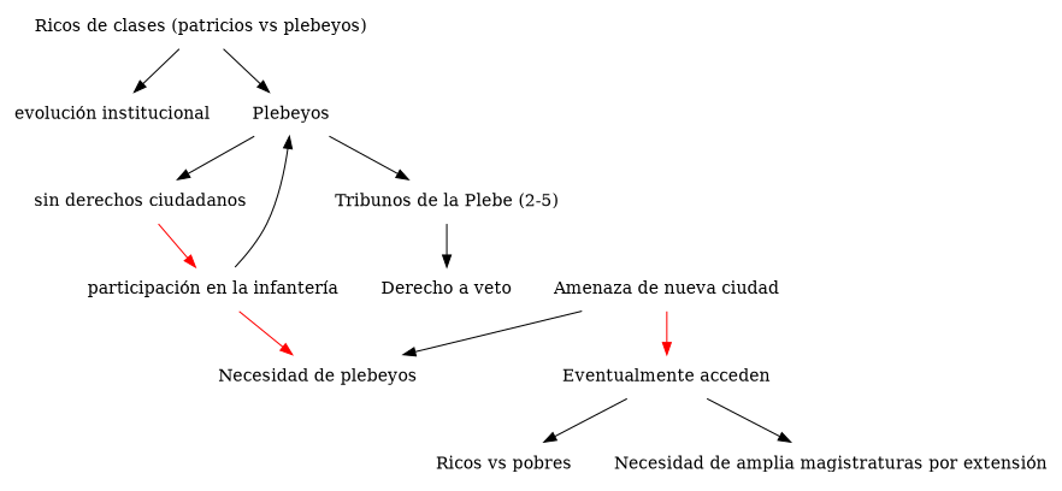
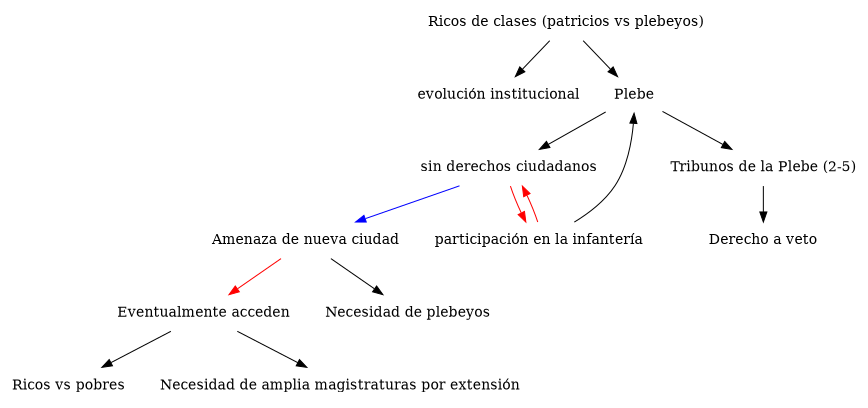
  digraph {
    rankdir=TB
    node [color=white shape=box]
    edge [color=black]
    n1 [label="Ricos de clases (patricios vs plebeyos)"]
    "evolución institucional"
-   Plebeyos
+   Plebeyos [label=Plebe]
    "sin derechos ciudadanos"
    "Tribunos de la Plebe (2-5)"
    "participación en la infantería"
    "Amenaza de nueva ciudad"
    "Derecho a veto"
    "Eventualmente acceden"
    "Necesidad de plebeyos"
    "Ricos vs pobres"
    "Necesidad de amplia magistraturas por extensión"
    n1 -> "evolución institucional"
    n1 -> Plebeyos
    Plebeyos -> "sin derechos ciudadanos"
    Plebeyos -> "Tribunos de la Plebe (2-5)"
    "sin derechos ciudadanos" -> "participación en la infantería" [color=red]
+   "sin derechos ciudadanos" -> "Amenaza de nueva ciudad" [color=blue]
    "Tribunos de la Plebe (2-5)" -> "Derecho a veto"
    "participación en la infantería" -> Plebeyos
-   "participación en la infantería" -> "Necesidad de plebeyos" [color=red]
+   "participación en la infantería" -> "sin derechos ciudadanos" [color=red]
    "Amenaza de nueva ciudad" -> "Eventualmente acceden" [color=red]
    "Amenaza de nueva ciudad" -> "Necesidad de plebeyos"
    "Eventualmente acceden" -> "Ricos vs pobres"
    "Eventualmente acceden" -> "Necesidad de amplia magistraturas por extensión"
  }
